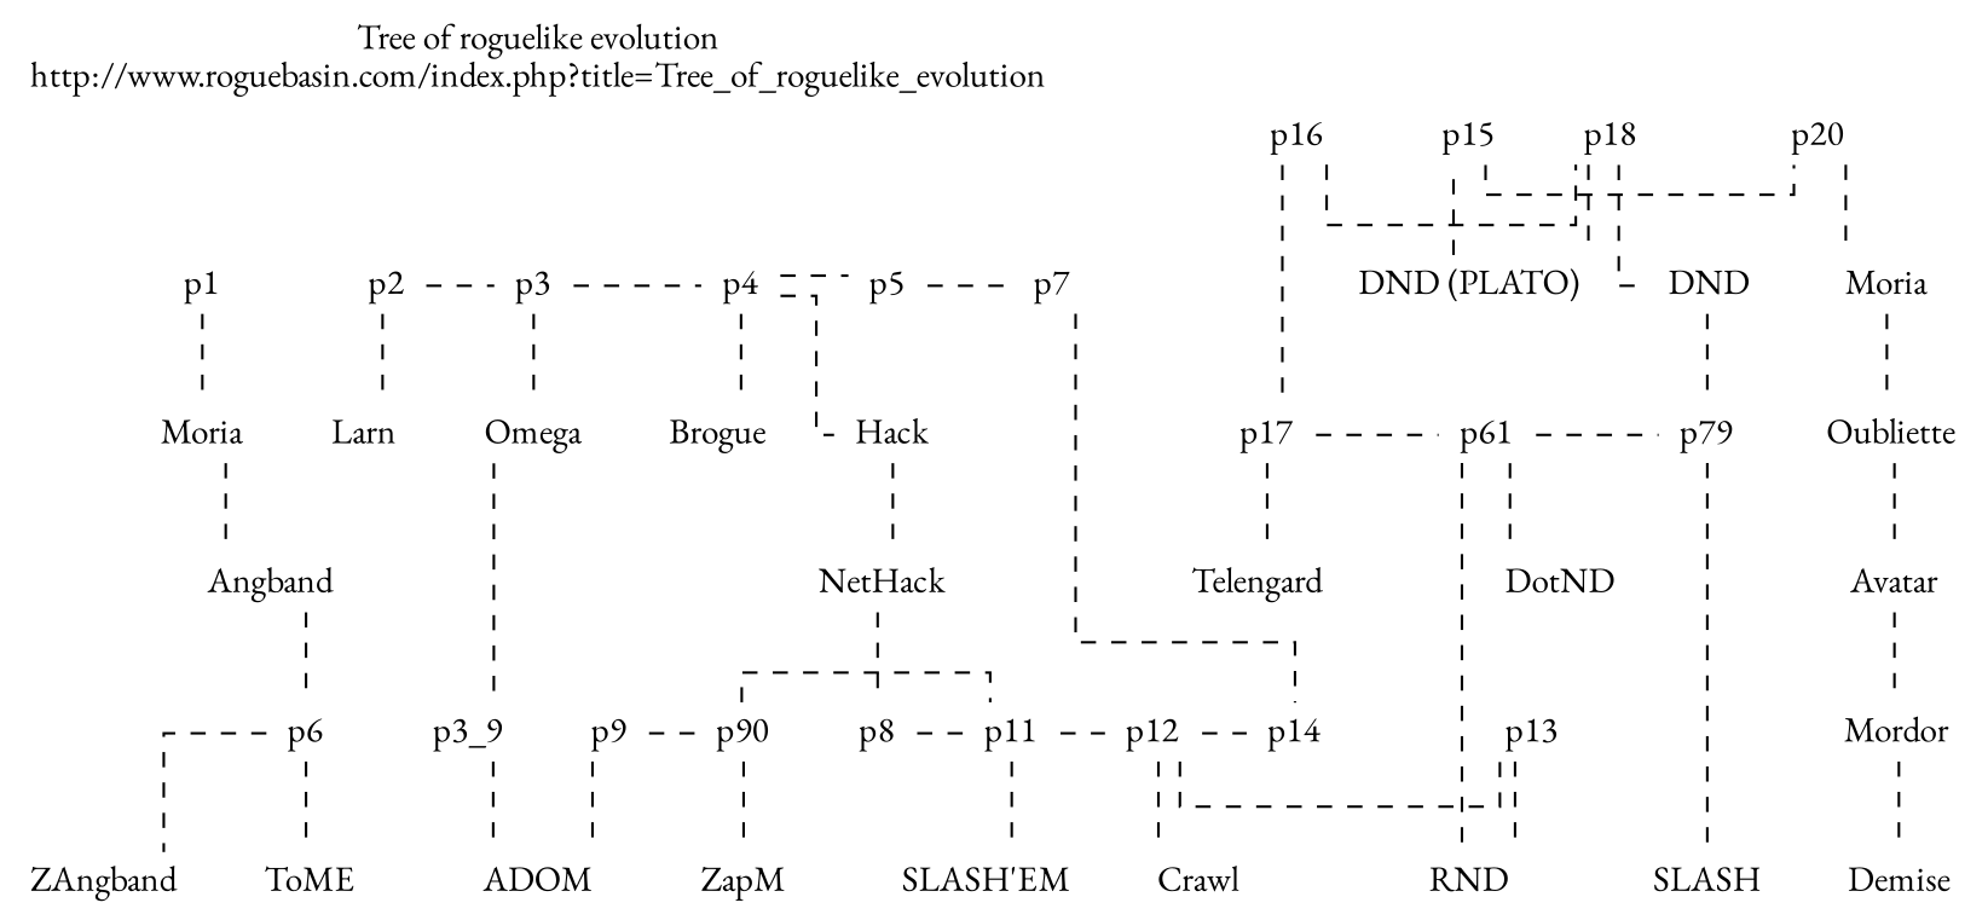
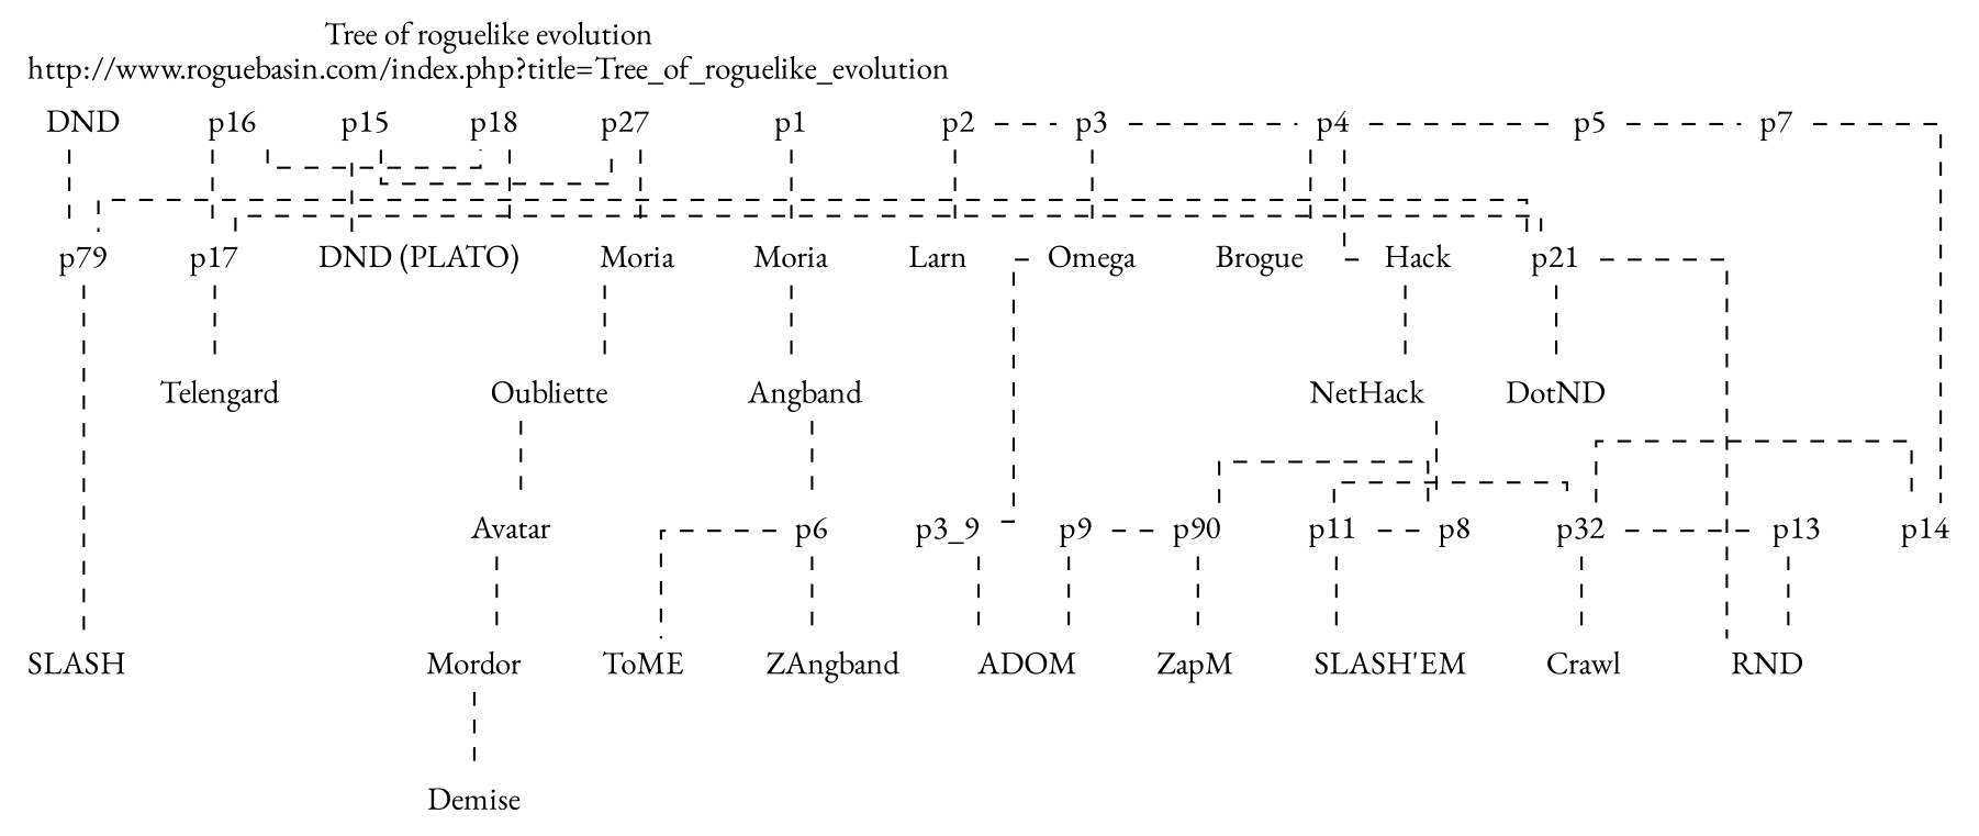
  digraph {
    concentrate=true
    fontname="EB Garamond"
    label="Tree of roguelike evolution\nhttp://www.roguebasin.com/index.php?title=Tree_of_roguelike_evolution"
    labeljust=l
    labelloc=t
    splines=ortho
    node [fontname="EB Garamond" shape=none]
    edge [arrowhead=none fontname="EB Garamond" style=dashed]
    Moria [height=0 width=0]
    Larn [height=0 width=0]
    Omega [height=0 width=0]
    Hack [height=0 width=0]
    Brogue [height=0 width=0]
    Angband [height=0 width=0]
    NetHack [height=0 width=0]
    Telengard [height=0 width=0]
    DotND [height=0 width=0]
    ToME [height=0 width=0]
    ZAngband [height=0 width=0]
    ADOM [height=0 width=0]
    ZapM [height=0 width=0]
    n14 [height=0 label="SLASH'EM" width=0]
    Crawl [height=0 width=0]
    RND [height=0 width=0]
    n17 [height=0 label=SLASH width=0]
    n18 [height=0 label="DND (PLATO)" width=0]
    n19 [height=0 label=Moria width=0]
    DND [height=0 width=0]
    Oubliette [height=0 width=0]
    Avatar [height=0 width=0]
    Mordor [height=0 width=0]
    Demise [height=0 width=0]
    p3 [height=0 width=0]
    p4 [height=0 width=0]
    p1 [height=0 width=0]
    p2 [height=0 width=0]
    p5 [height=0 width=0]
    p7 [height=0 width=0]
    n31 [height=0 label=p3_9 width=0]
    p9 [height=0 width=0]
    p8 [height=0 width=0]
    p11 [height=0 width=0]
    p6 [height=0 width=0]
    n36 [height=0 label=p90 width=0]
-   p12 [height=0 width=0]
+   p12 [height=0 width=0 label=p32]
    p14 [height=0 width=0]
    p13 [height=0 width=0]
    p15 [height=0 width=0]
-   p20 [height=0 width=0]
+   p20 [height=0 width=0 label=p27]
    p16 [height=0 width=0]
    p18 [height=0 width=0]
    p17 [height=0 width=0]
-   p21 [height=0 width=0 label=p61]
+   p21 [height=0 width=0]
    n46 [height=0 label=p79 width=0]
    subgraph sub_1 {
      n18
      n19
      DND
      Oubliette
      Avatar
      Mordor
      Demise
      subgraph sub_2 {
        rank=same
        Moria
        Larn
        Omega
        Hack
        Brogue
      }
      subgraph sub_3 {
        rank=same
        Angband
        NetHack
        Telengard
        DotND
      }
      subgraph sub_4 {
        rank=same
        ToME
        ZAngband
        ADOM
        ZapM
        n14
        Crawl
        RND
        n17
      }
      subgraph sub_5 {
        rank=same
      }
    }
    subgraph sub_6 {
      Moria
      Larn
      Omega
      Hack
      Brogue
      Angband
      NetHack
      Telengard
      DotND
      ToME
      ZAngband
      ADOM
      ZapM
      n14
      Crawl
      RND
      n17
      n18
      n19
      DND
      Oubliette
      Avatar
      Mordor
      Demise
      subgraph sub_7 {
        rank=same
        p3
        p4
        p1
        p2
        p5
        p7
      }
      subgraph sub_8 {
        rank=same
        n31
        p9
        p8
        p11
        p6
        n36
        p12
        p14
        p13
      }
      subgraph sub_9 {
        rank=same
        p15
        p20
        p16
        p18
      }
      subgraph sub_10 {
        rank=same
        p17
        p21
        n46
      }
    }
    Moria -> Angband
    Omega -> n31
    Hack -> NetHack
    Angband -> p6
    NetHack -> p8
    n18 -> p15
    n19 -> Oubliette
    DND -> n46
    Oubliette -> Avatar
    Avatar -> Mordor
    Mordor -> Demise
    p3 -> Omega
    p3 -> p4
    p4 -> Hack
    p4 -> Brogue
    p4 -> p5
    p1 -> Moria
    p2 -> Larn
    p2 -> p3
    p5 -> p7
    p7 -> p14
    n31 -> ADOM
    n31 -> p9 [style=invis]
    p9 -> ADOM
    p9 -> n36
    p8 -> p11
    p11 -> n14
    p11 -> p12
    p6 -> ToME
    p6 -> ZAngband
    p6 -> n31 [style=invis]
    n36 -> ZapM
-   n36 -> p11
+   n36 -> p8
    p12 -> Crawl
    p12 -> p14
    p12 -> p13
    p13 -> RND
    p15 -> p20
    p20 -> n19
    p16 -> p18
    p16 -> p17
    p18 -> n18
-   p18 -> DND
    p17 -> Telengard
    p17 -> p21
    p21 -> DotND
    p21 -> RND
    p21 -> n46
    n46 -> n17
  }
